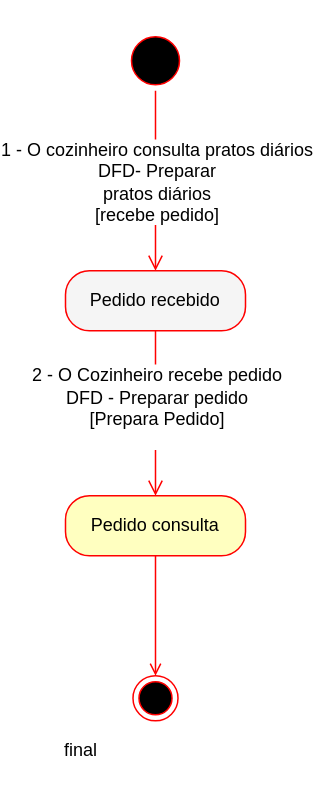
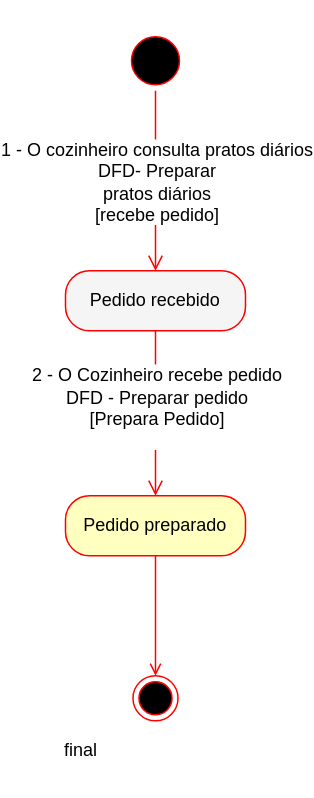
  <mxCell id="0" />
  <mxCell id="1" parent="0" />
  <mxCell id="2" value="" style="ellipse;html=1;shape=endState;fillColor=#000000;strokeColor=#ff0000;" parent="1" vertex="1"><mxGeometry x="75" y="450" width="30" height="30" as="geometry" /></mxCell>
  <mxCell id="3" value="" style="ellipse;html=1;shape=startState;fillColor=#000000;strokeColor=#ff0000;" parent="1" vertex="1"><mxGeometry x="70" y="20" width="40" height="40" as="geometry" /></mxCell>
  <mxCell id="4" value="" style="edgeStyle=orthogonalEdgeStyle;html=1;verticalAlign=bottom;endArrow=open;endSize=8;strokeColor=#ff0000;" parent="1" source="3" edge="1"><mxGeometry relative="1" as="geometry"><mxPoint x="90" y="180" as="targetPoint" /><Array as="points"><mxPoint x="90" y="130" /></Array></mxGeometry></mxCell>
  <mxCell id="5" value="1 -&amp;nbsp;O cozinheiro consulta pratos diários&lt;br&gt;DFD- Preparar&lt;br&gt;pratos diários&lt;br&gt;[recebe pedido]" style="text;html=1;align=center;verticalAlign=middle;resizable=0;points=[];labelBackgroundColor=#ffffff;" parent="4" vertex="1" connectable="0"><mxGeometry x="1" y="37" relative="1" as="geometry"><mxPoint x="-37" y="-60" as="offset" /></mxGeometry></mxCell>
  <mxCell id="6" value="Pedido recebido" style="rounded=1;whiteSpace=wrap;html=1;arcSize=40;fontColor=#000000;fillColor=#f5f5f5;strokeColor=#ff0000;" parent="1" vertex="1"><mxGeometry x="30" y="180" width="120" height="40" as="geometry" /></mxCell>
  <mxCell id="7" style="edgeStyle=orthogonalEdgeStyle;rounded=0;orthogonalLoop=1;jettySize=auto;html=1;exitX=0.5;exitY=1;exitDx=0;exitDy=0;entryX=0.5;entryY=0;entryDx=0;entryDy=0;startArrow=none;startFill=0;strokeColor=#FF0000;endArrow=open;endFill=0;" edge="1" parent="1" source="8" target="2"><mxGeometry relative="1" as="geometry" /></mxCell>
- <mxCell id="8" value="Pedido consulta" style="rounded=1;whiteSpace=wrap;html=1;arcSize=40;fontColor=#000000;fillColor=#ffffc0;strokeColor=#ff0000;" parent="1" vertex="1"><mxGeometry x="30" y="330" width="120" height="40" as="geometry" /></mxCell>
+ <mxCell id="8" value="Pedido preparado" style="rounded=1;whiteSpace=wrap;html=1;arcSize=40;fontColor=#000000;fillColor=#ffffc0;strokeColor=#ff0000;" parent="1" vertex="1"><mxGeometry x="30" y="330" width="120" height="40" as="geometry" /></mxCell>
  <mxCell id="9" value="" style="edgeStyle=orthogonalEdgeStyle;html=1;verticalAlign=bottom;endArrow=open;endSize=8;strokeColor=#ff0000;" parent="1" edge="1"><mxGeometry relative="1" as="geometry"><mxPoint x="90" y="330" as="targetPoint" /><mxPoint x="90" y="220" as="sourcePoint" /><Array as="points"><mxPoint x="90" y="220" /><mxPoint x="90" y="220" /></Array></mxGeometry></mxCell>
  <mxCell id="10" value="2 -&amp;nbsp;O Cozinheiro recebe pedido&lt;br&gt;DFD - Preparar pedido&lt;br&gt;[Prepara Pedido]&lt;br&gt;&lt;div style=&quot;font-size: 11px&quot;&gt;&lt;br&gt;&lt;/div&gt;" style="text;html=1;align=center;verticalAlign=middle;resizable=0;points=[];labelBackgroundColor=#ffffff;" parent="1" vertex="1" connectable="0"><mxGeometry x="90" y="270.003" as="geometry"><mxPoint as="offset" /></mxGeometry></mxCell>
  <mxCell id="11" value="final" style="text;html=1;align=center;verticalAlign=middle;resizable=0;points=[];autosize=1;" vertex="1" parent="1"><mxGeometry x="20" y="490" width="40" height="20" as="geometry" /></mxCell>
